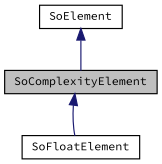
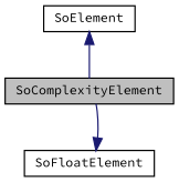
  digraph {
    fontname="Source Code Pro"
    node [color=black fillcolor=white fontname="Source Code Pro" fontsize=10 shape=record style=filled]
    edge [color=midnightblue dir=back fontname="Source Code Pro" fontsize=10 labelfontname=Helvetica labelfontsize=10 style=solid]
    n1 [fillcolor=grey75 fontcolor=black height=0.2 label=SoComplexityElement width=0.4]
    n2 [height=0.2 label=SoFloatElement width=0.4]
    n3 [height=0.2 label=SoElement width=0.4]
-   n1 -> n2
+   n2 -> n1
    n3 -> n1
  }
